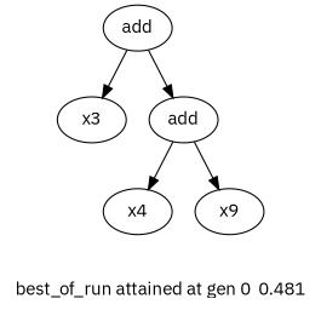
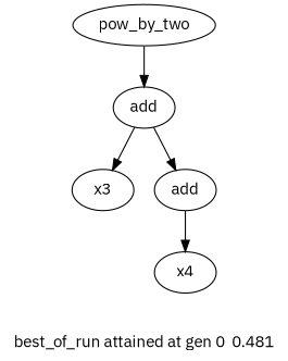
  digraph {
    fontname="IBM Plex Sans"
    label="\n\nbest_of_run attained at gen 0  0.481"
    node [fontname="IBM Plex Sans"]
    edge [fontname="IBM Plex Sans"]
+   n1 [label=pow_by_two]
    n2 [label=add]
    n3 [label=x3]
    n4 [label=add]
    n5 [label=x4]
-   n6 [label=x9]
+   n1 -> n2
    n2 -> n3
    n2 -> n4
    n4 -> n5
-   n4 -> n6
  }
